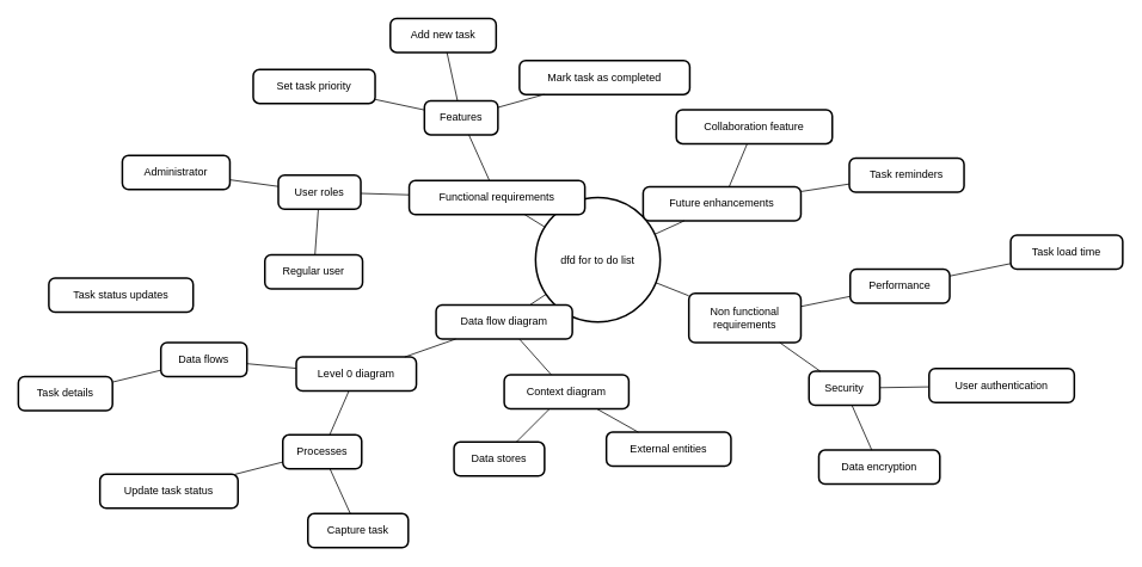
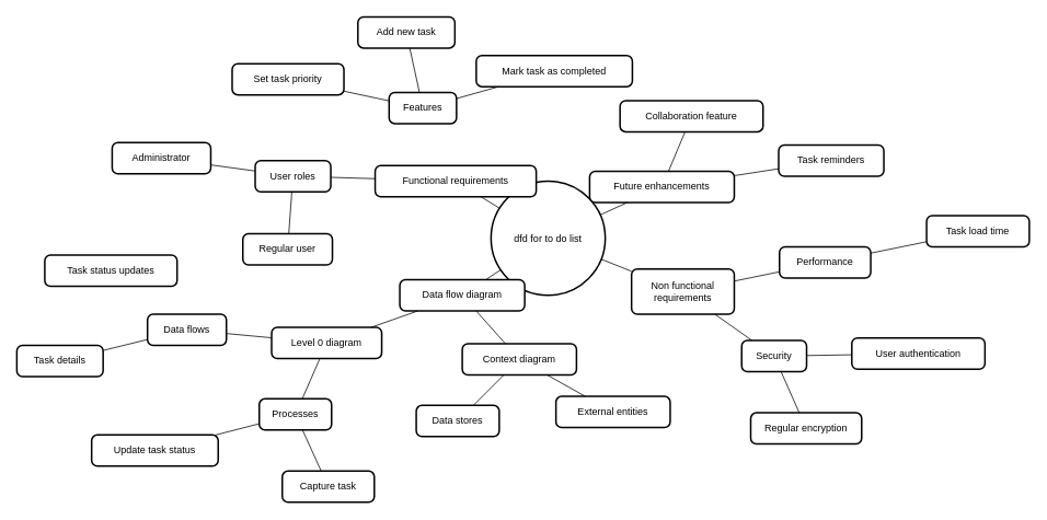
  <mxCell id="0" />
  <mxCell id="1" parent="0" />
  <mxCell id="2" value="dfd for to do list" style="ellipse;aspect=fixed;strokeWidth=2;whiteSpace=wrap;" parent="1" vertex="1"><mxGeometry x="597" y="220" width="139" height="139" as="geometry" /></mxCell>
  <mxCell id="3" value="Data flow diagram" style="rounded=1;absoluteArcSize=1;arcSize=14;whiteSpace=wrap;strokeWidth=2;" parent="1" vertex="1"><mxGeometry x="486" y="340" width="152" height="38" as="geometry" /></mxCell>
  <mxCell id="4" value="Context diagram" style="rounded=1;absoluteArcSize=1;arcSize=14;whiteSpace=wrap;strokeWidth=2;" parent="1" vertex="1"><mxGeometry x="562" y="418" width="139" height="38" as="geometry" /></mxCell>
  <mxCell id="5" value="External entities" style="rounded=1;absoluteArcSize=1;arcSize=14;whiteSpace=wrap;strokeWidth=2;" parent="1" vertex="1"><mxGeometry x="676" y="482" width="139" height="38" as="geometry" /></mxCell>
  <mxCell id="6" value="Data stores" style="rounded=1;absoluteArcSize=1;arcSize=14;whiteSpace=wrap;strokeWidth=2;" parent="1" vertex="1"><mxGeometry x="506" y="493" width="101" height="38" as="geometry" /></mxCell>
  <mxCell id="7" value="Level 0 diagram" style="rounded=1;absoluteArcSize=1;arcSize=14;whiteSpace=wrap;strokeWidth=2;" parent="1" vertex="1"><mxGeometry x="330" y="398" width="134" height="38" as="geometry" /></mxCell>
  <mxCell id="8" value="Processes" style="rounded=1;absoluteArcSize=1;arcSize=14;whiteSpace=wrap;strokeWidth=2;" parent="1" vertex="1"><mxGeometry x="315" y="485" width="88" height="38" as="geometry" /></mxCell>
  <mxCell id="9" value="Capture task" style="rounded=1;absoluteArcSize=1;arcSize=14;whiteSpace=wrap;strokeWidth=2;" parent="1" vertex="1"><mxGeometry x="343" y="573" width="112" height="38" as="geometry" /></mxCell>
  <mxCell id="10" value="Update task status" style="rounded=1;absoluteArcSize=1;arcSize=14;whiteSpace=wrap;strokeWidth=2;" parent="1" vertex="1"><mxGeometry x="111" y="529" width="154" height="38" as="geometry" /></mxCell>
  <mxCell id="11" value="Data flows" style="rounded=1;absoluteArcSize=1;arcSize=14;whiteSpace=wrap;strokeWidth=2;" parent="1" vertex="1"><mxGeometry x="179" y="382" width="96" height="38" as="geometry" /></mxCell>
  <mxCell id="12" value="Task details" style="rounded=1;absoluteArcSize=1;arcSize=14;whiteSpace=wrap;strokeWidth=2;" parent="1" vertex="1"><mxGeometry x="20" y="420" width="105" height="38" as="geometry" /></mxCell>
  <mxCell id="13" value="Task status updates" style="rounded=1;absoluteArcSize=1;arcSize=14;whiteSpace=wrap;strokeWidth=2;" parent="1" vertex="1"><mxGeometry x="54" y="310" width="161" height="38" as="geometry" /></mxCell>
  <mxCell id="14" value="Functional requirements" style="rounded=1;absoluteArcSize=1;arcSize=14;whiteSpace=wrap;strokeWidth=2;" parent="1" vertex="1"><mxGeometry x="456" y="201" width="196" height="38" as="geometry" /></mxCell>
  <mxCell id="15" value="User roles" style="rounded=1;absoluteArcSize=1;arcSize=14;whiteSpace=wrap;strokeWidth=2;" parent="1" vertex="1"><mxGeometry x="310" y="195" width="92" height="38" as="geometry" /></mxCell>
  <mxCell id="16" value="Administrator" style="rounded=1;absoluteArcSize=1;arcSize=14;whiteSpace=wrap;strokeWidth=2;" parent="1" vertex="1"><mxGeometry x="136" y="173" width="120" height="38" as="geometry" /></mxCell>
  <mxCell id="17" value="Regular user" style="rounded=1;absoluteArcSize=1;arcSize=14;whiteSpace=wrap;strokeWidth=2;" parent="1" vertex="1"><mxGeometry x="295" y="284" width="109" height="38" as="geometry" /></mxCell>
  <mxCell id="18" value="Features" style="rounded=1;absoluteArcSize=1;arcSize=14;whiteSpace=wrap;strokeWidth=2;" parent="1" vertex="1"><mxGeometry x="473" y="112" width="82" height="38" as="geometry" /></mxCell>
  <mxCell id="19" value="Add new task" style="rounded=1;absoluteArcSize=1;arcSize=14;whiteSpace=wrap;strokeWidth=2;" parent="1" vertex="1"><mxGeometry x="435" y="20" width="118" height="38" as="geometry" /></mxCell>
  <mxCell id="20" value="Set task priority" style="rounded=1;absoluteArcSize=1;arcSize=14;whiteSpace=wrap;strokeWidth=2;" parent="1" vertex="1"><mxGeometry x="282" y="77" width="136" height="38" as="geometry" /></mxCell>
  <mxCell id="21" value="Mark task as completed" style="rounded=1;absoluteArcSize=1;arcSize=14;whiteSpace=wrap;strokeWidth=2;" parent="1" vertex="1"><mxGeometry x="579" y="67" width="190" height="38" as="geometry" /></mxCell>
  <mxCell id="22" value="Non functional requirements" style="rounded=1;absoluteArcSize=1;arcSize=14;whiteSpace=wrap;strokeWidth=2;" parent="1" vertex="1"><mxGeometry x="768" y="327" width="125" height="55" as="geometry" /></mxCell>
  <mxCell id="23" value="Performance" style="rounded=1;absoluteArcSize=1;arcSize=14;whiteSpace=wrap;strokeWidth=2;" parent="1" vertex="1"><mxGeometry x="948" y="300" width="111" height="38" as="geometry" /></mxCell>
  <mxCell id="24" value="Task load time" style="rounded=1;absoluteArcSize=1;arcSize=14;whiteSpace=wrap;strokeWidth=2;" parent="1" vertex="1"><mxGeometry x="1127" y="262" width="125" height="38" as="geometry" /></mxCell>
  <mxCell id="25" value="Security" style="rounded=1;absoluteArcSize=1;arcSize=14;whiteSpace=wrap;strokeWidth=2;" parent="1" vertex="1"><mxGeometry x="902" y="414" width="79" height="38" as="geometry" /></mxCell>
  <mxCell id="26" value="User authentication" style="rounded=1;absoluteArcSize=1;arcSize=14;whiteSpace=wrap;strokeWidth=2;" parent="1" vertex="1"><mxGeometry x="1036" y="411" width="162" height="38" as="geometry" /></mxCell>
- <mxCell id="27" value="Data encryption" style="rounded=1;absoluteArcSize=1;arcSize=14;whiteSpace=wrap;strokeWidth=2;" parent="1" vertex="1"><mxGeometry x="913" y="502" width="135" height="38" as="geometry" /></mxCell>
+ <mxCell id="27" value="Regular encryption" style="rounded=1;absoluteArcSize=1;arcSize=14;whiteSpace=wrap;strokeWidth=2;" parent="1" vertex="1"><mxGeometry x="913" y="502" width="135" height="38" as="geometry" /></mxCell>
  <mxCell id="28" value="Future enhancements" style="rounded=1;absoluteArcSize=1;arcSize=14;whiteSpace=wrap;strokeWidth=2;" parent="1" vertex="1"><mxGeometry x="717" y="208" width="176" height="38" as="geometry" /></mxCell>
  <mxCell id="29" value="Task reminders" style="rounded=1;absoluteArcSize=1;arcSize=14;whiteSpace=wrap;strokeWidth=2;" parent="1" vertex="1"><mxGeometry x="947" y="176" width="128" height="38" as="geometry" /></mxCell>
  <mxCell id="30" value="Collaboration feature" style="rounded=1;absoluteArcSize=1;arcSize=14;whiteSpace=wrap;strokeWidth=2;" parent="1" vertex="1"><mxGeometry x="754" y="122" width="174" height="38" as="geometry" /></mxCell>
  <mxCell id="31" style="endArrow=none" parent="1" source="2" target="3" edge="1"><mxGeometry relative="1" as="geometry" /></mxCell>
  <mxCell id="32" style="endArrow=none" parent="1" source="2" target="14" edge="1"><mxGeometry relative="1" as="geometry" /></mxCell>
  <mxCell id="33" style="endArrow=none" parent="1" source="2" target="22" edge="1"><mxGeometry relative="1" as="geometry" /></mxCell>
  <mxCell id="34" style="endArrow=none" parent="1" source="2" target="28" edge="1"><mxGeometry relative="1" as="geometry" /></mxCell>
  <mxCell id="35" style="endArrow=none" parent="1" source="3" target="4" edge="1"><mxGeometry relative="1" as="geometry" /></mxCell>
  <mxCell id="36" style="endArrow=none" parent="1" source="3" target="7" edge="1"><mxGeometry relative="1" as="geometry" /></mxCell>
  <mxCell id="37" style="endArrow=none" parent="1" source="4" target="5" edge="1"><mxGeometry relative="1" as="geometry" /></mxCell>
  <mxCell id="38" style="endArrow=none" parent="1" source="4" target="6" edge="1"><mxGeometry relative="1" as="geometry" /></mxCell>
  <mxCell id="39" style="endArrow=none" parent="1" source="7" target="8" edge="1"><mxGeometry relative="1" as="geometry" /></mxCell>
  <mxCell id="40" style="endArrow=none" parent="1" source="7" target="11" edge="1"><mxGeometry relative="1" as="geometry" /></mxCell>
  <mxCell id="41" style="endArrow=none" parent="1" source="8" target="9" edge="1"><mxGeometry relative="1" as="geometry" /></mxCell>
  <mxCell id="42" style="endArrow=none" parent="1" source="8" target="10" edge="1"><mxGeometry relative="1" as="geometry" /></mxCell>
  <mxCell id="43" style="endArrow=none" parent="1" source="11" target="12" edge="1"><mxGeometry relative="1" as="geometry" /></mxCell>
  <mxCell id="44" style="endArrow=none" parent="1" source="14" target="15" edge="1"><mxGeometry relative="1" as="geometry" /></mxCell>
- <mxCell id="45" style="endArrow=none" parent="1" source="14" target="18" edge="1"><mxGeometry relative="1" as="geometry" /></mxCell>
  <mxCell id="46" style="endArrow=none" parent="1" source="15" target="16" edge="1"><mxGeometry relative="1" as="geometry" /></mxCell>
  <mxCell id="47" style="endArrow=none" parent="1" source="15" target="17" edge="1"><mxGeometry relative="1" as="geometry" /></mxCell>
  <mxCell id="48" style="endArrow=none" parent="1" source="18" target="19" edge="1"><mxGeometry relative="1" as="geometry" /></mxCell>
  <mxCell id="49" style="endArrow=none" parent="1" source="18" target="20" edge="1"><mxGeometry relative="1" as="geometry" /></mxCell>
  <mxCell id="50" style="endArrow=none" parent="1" source="18" target="21" edge="1"><mxGeometry relative="1" as="geometry" /></mxCell>
  <mxCell id="51" style="endArrow=none" parent="1" source="22" target="23" edge="1"><mxGeometry relative="1" as="geometry" /></mxCell>
  <mxCell id="52" style="endArrow=none" parent="1" source="22" target="25" edge="1"><mxGeometry relative="1" as="geometry" /></mxCell>
  <mxCell id="53" style="endArrow=none" parent="1" source="23" target="24" edge="1"><mxGeometry relative="1" as="geometry" /></mxCell>
  <mxCell id="54" style="endArrow=none" parent="1" source="25" target="26" edge="1"><mxGeometry relative="1" as="geometry" /></mxCell>
  <mxCell id="55" style="endArrow=none" parent="1" source="25" target="27" edge="1"><mxGeometry relative="1" as="geometry" /></mxCell>
  <mxCell id="56" style="endArrow=none" parent="1" source="28" target="29" edge="1"><mxGeometry relative="1" as="geometry" /></mxCell>
  <mxCell id="57" style="endArrow=none" parent="1" source="28" target="30" edge="1"><mxGeometry relative="1" as="geometry" /></mxCell>
